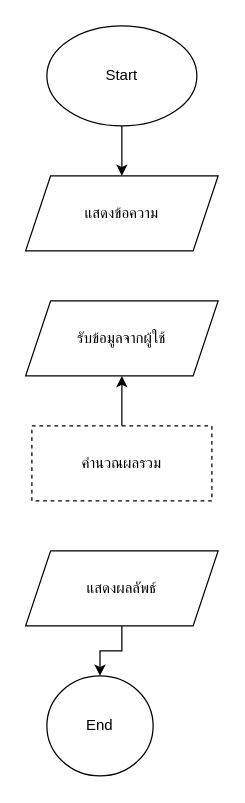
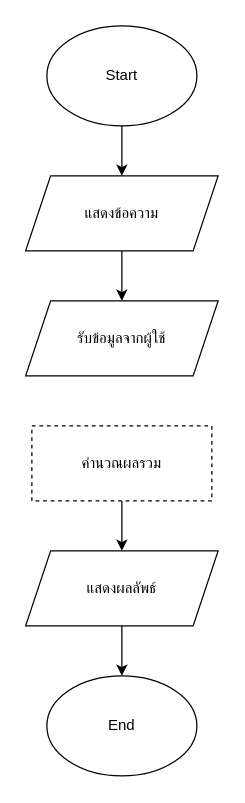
  <mxCell id="0" />
  <mxCell id="1" parent="0" />
  <mxCell id="2" value="" style="edgeStyle=orthogonalEdgeStyle;rounded=0;orthogonalLoop=1;jettySize=auto;html=1;" edge="1" parent="1" source="3" target="6"><mxGeometry relative="1" as="geometry" /></mxCell>
  <mxCell id="3" value="Start" style="ellipse;whiteSpace=wrap;html=1;" parent="1" vertex="1"><mxGeometry x="37" y="20" width="120" height="80" as="geometry" /></mxCell>
- <mxCell id="4" value="End" style="ellipse;whiteSpace=wrap;html=1;" parent="1" vertex="1"><mxGeometry x="37" y="540" width="85" height="80" as="geometry" /></mxCell>
+ <mxCell id="4" value="End" style="ellipse;whiteSpace=wrap;html=1;" parent="1" vertex="1"><mxGeometry x="37" y="540" width="120" height="80" as="geometry" /></mxCell>
+ <mxCell id="5" value="" style="edgeStyle=orthogonalEdgeStyle;rounded=0;orthogonalLoop=1;jettySize=auto;html=1;" edge="1" parent="1" source="6" target="7"><mxGeometry relative="1" as="geometry" /></mxCell>
  <mxCell id="6" value="แสดงข้อความ" style="shape=parallelogram;perimeter=parallelogramPerimeter;whiteSpace=wrap;html=1;fixedSize=1;" vertex="1" parent="1"><mxGeometry x="20" y="140" width="154" height="60" as="geometry" /></mxCell>
  <mxCell id="7" value="รับข้อมูลจากผู้ใช้" style="shape=parallelogram;perimeter=parallelogramPerimeter;whiteSpace=wrap;html=1;fixedSize=1;" vertex="1" parent="1"><mxGeometry x="20" y="240" width="154" height="60" as="geometry" /></mxCell>
- <mxCell id="8" value="" style="edgeStyle=orthogonalEdgeStyle;rounded=0;orthogonalLoop=1;jettySize=auto;html=1;" edge="1" parent="1" source="9" target="7"><mxGeometry relative="1" as="geometry" /></mxCell>
+ <mxCell id="8" value="" style="edgeStyle=orthogonalEdgeStyle;rounded=0;orthogonalLoop=1;jettySize=auto;html=1;" edge="1" parent="1" source="9" target="11"><mxGeometry relative="1" as="geometry" /></mxCell>
  <mxCell id="9" value="คำนวณผลรวม" style="rounded=0;whiteSpace=wrap;html=1;dashed=1;" vertex="1" parent="1"><mxGeometry x="25" y="340" width="144" height="60" as="geometry" /></mxCell>
  <mxCell id="10" value="" style="edgeStyle=orthogonalEdgeStyle;rounded=0;orthogonalLoop=1;jettySize=auto;html=1;" edge="1" parent="1" source="11" target="4"><mxGeometry relative="1" as="geometry" /></mxCell>
  <mxCell id="11" value="แสดงผลลัพธ์" style="shape=parallelogram;perimeter=parallelogramPerimeter;whiteSpace=wrap;html=1;fixedSize=1;" vertex="1" parent="1"><mxGeometry x="20" y="440" width="154" height="60" as="geometry" /></mxCell>
